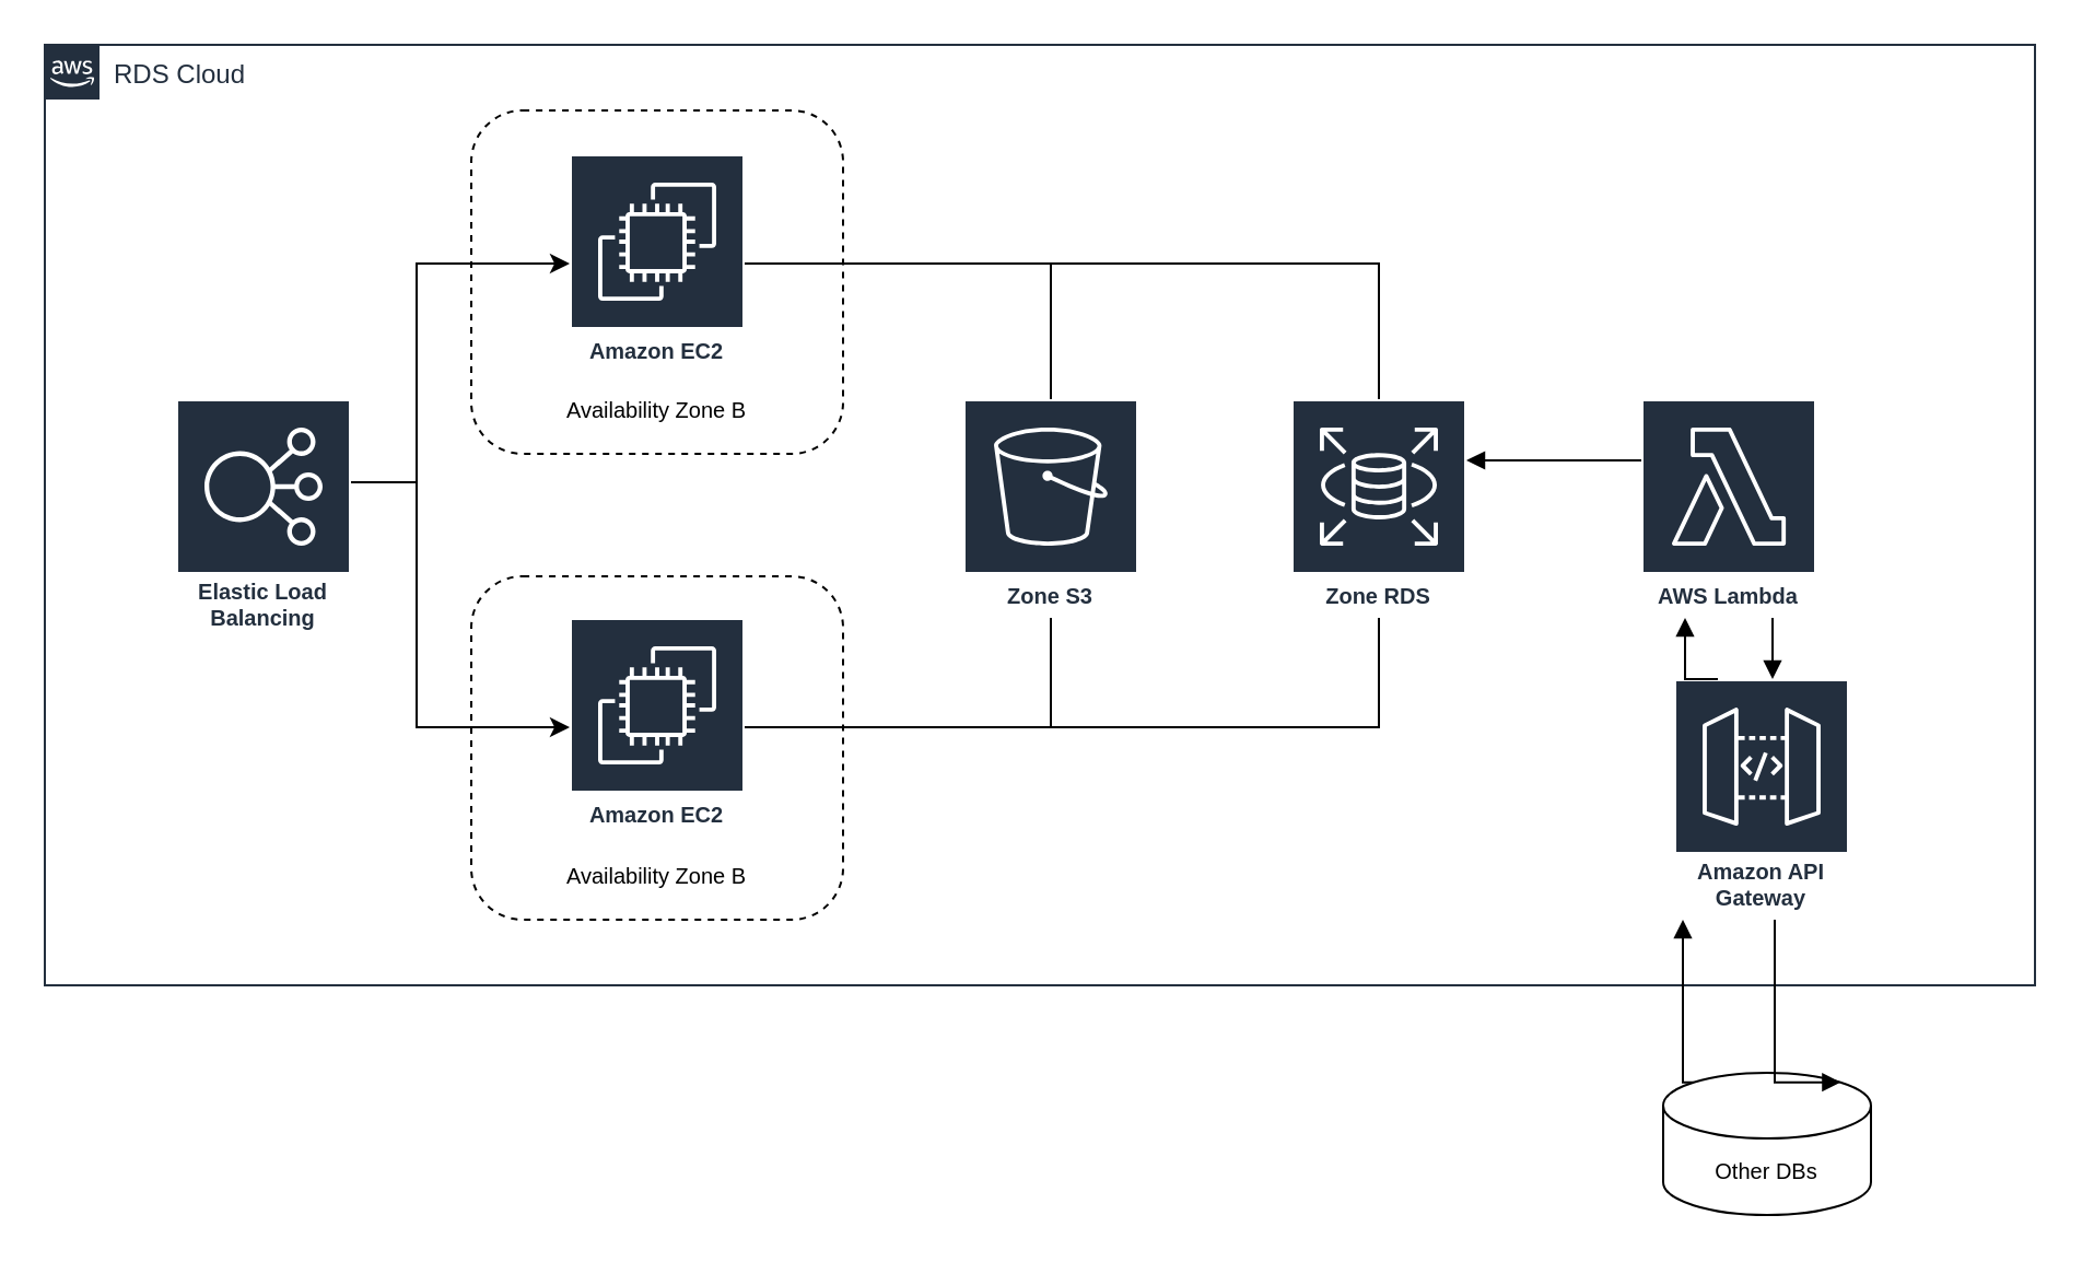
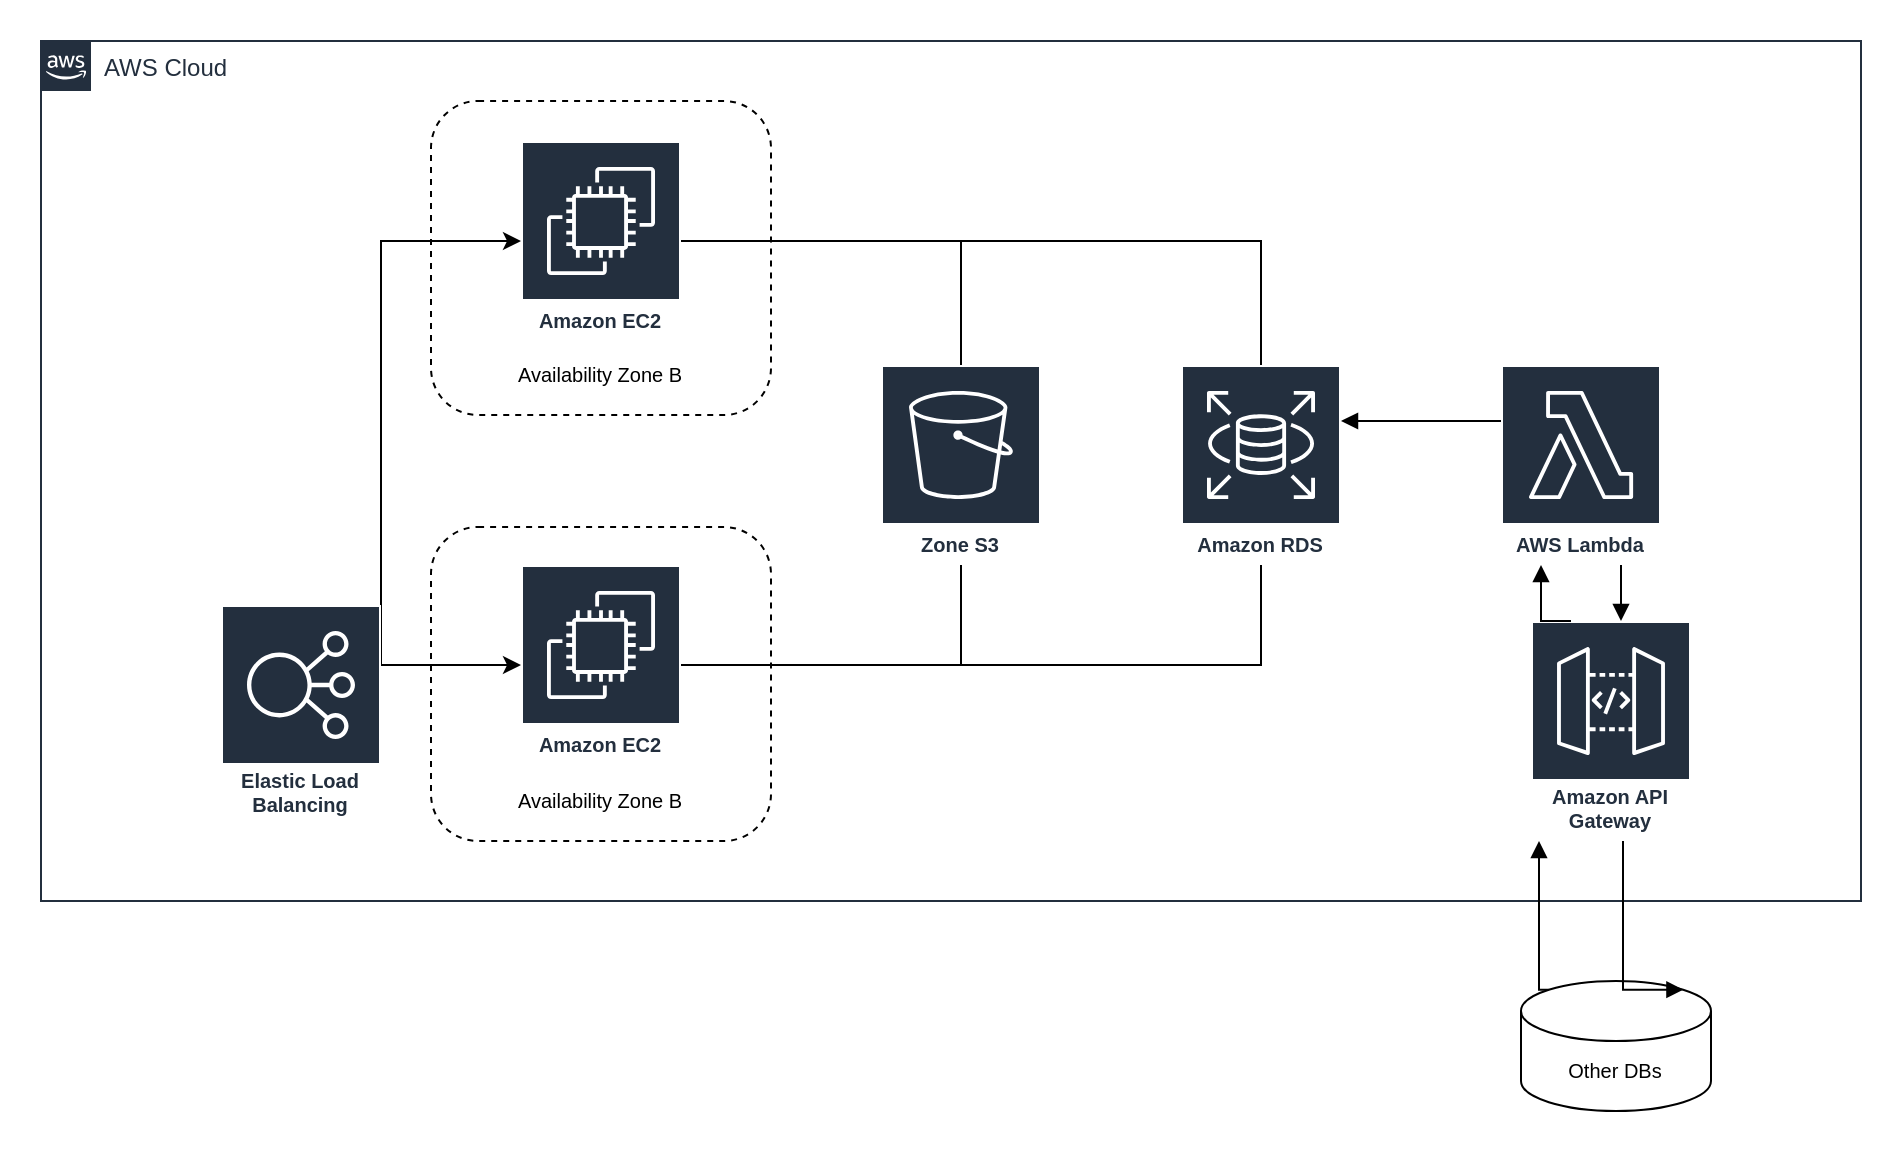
  <mxCell id="0" />
  <mxCell id="1" parent="0" />
- <mxCell id="2" value="RDS Cloud" style="points=[[0,0],[0.25,0],[0.5,0],[0.75,0],[1,0],[1,0.25],[1,0.5],[1,0.75],[1,1],[0.75,1],[0.5,1],[0.25,1],[0,1],[0,0.75],[0,0.5],[0,0.25]];outlineConnect=0;gradientColor=none;html=1;whiteSpace=wrap;fontSize=12;fontStyle=0;shape=mxgraph.aws4.group;grIcon=mxgraph.aws4.group_aws_cloud_alt;strokeColor=#232F3E;fillColor=none;verticalAlign=top;align=left;spacingLeft=30;fontColor=#232F3E;dashed=0;labelBackgroundColor=#ffffff;" parent="1" vertex="1"><mxGeometry x="20" y="20" width="910" height="430" as="geometry" /></mxCell>
+ <mxCell id="2" value="AWS Cloud" style="points=[[0,0],[0.25,0],[0.5,0],[0.75,0],[1,0],[1,0.25],[1,0.5],[1,0.75],[1,1],[0.75,1],[0.5,1],[0.25,1],[0,1],[0,0.75],[0,0.5],[0,0.25]];outlineConnect=0;gradientColor=none;html=1;whiteSpace=wrap;fontSize=12;fontStyle=0;shape=mxgraph.aws4.group;grIcon=mxgraph.aws4.group_aws_cloud_alt;strokeColor=#232F3E;fillColor=none;verticalAlign=top;align=left;spacingLeft=30;fontColor=#232F3E;dashed=0;labelBackgroundColor=#ffffff;" parent="1" vertex="1"><mxGeometry x="20" y="20" width="910" height="430" as="geometry" /></mxCell>
  <mxCell id="3" value="" style="rounded=1;whiteSpace=wrap;html=1;fillColor=none;dashed=1;" vertex="1" parent="1"><mxGeometry x="215" y="50" width="170" height="157" as="geometry" /></mxCell>
  <mxCell id="4" value="" style="rounded=1;whiteSpace=wrap;html=1;fillColor=none;dashed=1;" vertex="1" parent="1"><mxGeometry x="215" y="263" width="170" height="157" as="geometry" /></mxCell>
  <mxCell id="5" value="Amazon EC2" style="outlineConnect=0;fontColor=#232F3E;gradientColor=none;strokeColor=#ffffff;fillColor=#232F3E;dashed=0;verticalLabelPosition=middle;verticalAlign=bottom;align=center;html=1;whiteSpace=wrap;fontSize=10;fontStyle=1;spacing=3;shape=mxgraph.aws4.productIcon;prIcon=mxgraph.aws4.ec2;" vertex="1" parent="1"><mxGeometry x="260" y="282" width="80" height="100" as="geometry" /></mxCell>
  <mxCell id="6" value="Amazon EC2" style="outlineConnect=0;fontColor=#232F3E;gradientColor=none;strokeColor=#ffffff;fillColor=#232F3E;dashed=0;verticalLabelPosition=middle;verticalAlign=bottom;align=center;html=1;whiteSpace=wrap;fontSize=10;fontStyle=1;spacing=3;shape=mxgraph.aws4.productIcon;prIcon=mxgraph.aws4.ec2;" vertex="1" parent="1"><mxGeometry x="260" y="70" width="80" height="100" as="geometry" /></mxCell>
  <mxCell id="7" style="edgeStyle=orthogonalEdgeStyle;rounded=0;orthogonalLoop=1;jettySize=auto;html=1;fontSize=10;" edge="1" parent="1" source="8" target="5"><mxGeometry relative="1" as="geometry"><Array as="points"><mxPoint x="190" y="220" /><mxPoint x="190" y="332" /></Array></mxGeometry></mxCell>
- <mxCell id="8" value="Elastic Load Balancing" style="outlineConnect=0;fontColor=#232F3E;gradientColor=none;strokeColor=#ffffff;fillColor=#232F3E;dashed=0;verticalLabelPosition=middle;verticalAlign=bottom;align=center;html=1;whiteSpace=wrap;fontSize=10;fontStyle=1;spacing=3;shape=mxgraph.aws4.productIcon;prIcon=mxgraph.aws4.elastic_load_balancing;" vertex="1" parent="1"><mxGeometry x="80" y="182" width="80" height="110" as="geometry" /></mxCell>
+ <mxCell id="8" value="Elastic Load Balancing" style="outlineConnect=0;fontColor=#232F3E;gradientColor=none;strokeColor=#ffffff;fillColor=#232F3E;dashed=0;verticalLabelPosition=middle;verticalAlign=bottom;align=center;html=1;whiteSpace=wrap;fontSize=10;fontStyle=1;spacing=3;shape=mxgraph.aws4.productIcon;prIcon=mxgraph.aws4.elastic_load_balancing;" vertex="1" parent="1"><mxGeometry x="110" y="302" width="80" height="110" as="geometry" /></mxCell>
  <mxCell id="9" style="edgeStyle=orthogonalEdgeStyle;rounded=0;orthogonalLoop=1;jettySize=auto;html=1;fontSize=10;endArrow=none;endFill=0;" edge="1" parent="1" source="10" target="6"><mxGeometry relative="1" as="geometry"><Array as="points"><mxPoint x="480" y="120" /></Array></mxGeometry></mxCell>
  <mxCell id="10" value="Zone S3" style="outlineConnect=0;fontColor=#232F3E;gradientColor=none;strokeColor=#ffffff;fillColor=#232F3E;dashed=0;verticalLabelPosition=middle;verticalAlign=bottom;align=center;html=1;whiteSpace=wrap;fontSize=10;fontStyle=1;spacing=3;shape=mxgraph.aws4.productIcon;prIcon=mxgraph.aws4.s3;" vertex="1" parent="1"><mxGeometry x="440" y="182" width="80" height="100" as="geometry" /></mxCell>
  <mxCell id="11" value="Availability Zone B" style="text;html=1;strokeColor=none;fillColor=none;align=center;verticalAlign=middle;whiteSpace=wrap;rounded=0;dashed=1;fontSize=10;" vertex="1" parent="1"><mxGeometry x="255" y="390" width="90" height="20" as="geometry" /></mxCell>
  <mxCell id="12" value="Availability Zone B" style="text;html=1;strokeColor=none;fillColor=none;align=center;verticalAlign=middle;whiteSpace=wrap;rounded=0;dashed=1;fontSize=10;" vertex="1" parent="1"><mxGeometry x="255" y="177" width="90" height="20" as="geometry" /></mxCell>
  <mxCell id="13" style="edgeStyle=orthogonalEdgeStyle;rounded=0;orthogonalLoop=1;jettySize=auto;html=1;fontSize=10;" edge="1" parent="1" source="8" target="6"><mxGeometry relative="1" as="geometry"><mxPoint x="170" y="247" as="sourcePoint" /><mxPoint x="270" y="342" as="targetPoint" /><Array as="points"><mxPoint x="190" y="220" /><mxPoint x="190" y="120" /></Array></mxGeometry></mxCell>
- <mxCell id="14" value="Zone RDS" style="outlineConnect=0;fontColor=#232F3E;gradientColor=none;strokeColor=#ffffff;fillColor=#232F3E;dashed=0;verticalLabelPosition=middle;verticalAlign=bottom;align=center;html=1;whiteSpace=wrap;fontSize=10;fontStyle=1;spacing=3;shape=mxgraph.aws4.productIcon;prIcon=mxgraph.aws4.rds;" vertex="1" parent="1"><mxGeometry x="590" y="182" width="80" height="100" as="geometry" /></mxCell>
+ <mxCell id="14" value="Amazon RDS" style="outlineConnect=0;fontColor=#232F3E;gradientColor=none;strokeColor=#ffffff;fillColor=#232F3E;dashed=0;verticalLabelPosition=middle;verticalAlign=bottom;align=center;html=1;whiteSpace=wrap;fontSize=10;fontStyle=1;spacing=3;shape=mxgraph.aws4.productIcon;prIcon=mxgraph.aws4.rds;" vertex="1" parent="1"><mxGeometry x="590" y="182" width="80" height="100" as="geometry" /></mxCell>
  <mxCell id="15" style="edgeStyle=orthogonalEdgeStyle;rounded=0;orthogonalLoop=1;jettySize=auto;html=1;fontSize=10;endArrow=none;endFill=0;" edge="1" parent="1" source="10" target="5"><mxGeometry relative="1" as="geometry"><mxPoint x="490" y="192" as="sourcePoint" /><mxPoint x="350" y="130" as="targetPoint" /><Array as="points"><mxPoint x="480" y="332" /></Array></mxGeometry></mxCell>
  <mxCell id="16" style="edgeStyle=orthogonalEdgeStyle;rounded=0;orthogonalLoop=1;jettySize=auto;html=1;fontSize=10;endArrow=none;endFill=0;" edge="1" parent="1" source="14" target="5"><mxGeometry relative="1" as="geometry"><mxPoint x="490" y="292" as="sourcePoint" /><mxPoint x="350" y="342" as="targetPoint" /><Array as="points"><mxPoint x="630" y="332" /></Array></mxGeometry></mxCell>
  <mxCell id="17" style="edgeStyle=orthogonalEdgeStyle;rounded=0;orthogonalLoop=1;jettySize=auto;html=1;fontSize=10;endArrow=none;endFill=0;" edge="1" parent="1" source="14" target="6"><mxGeometry relative="1" as="geometry"><mxPoint x="490" y="192" as="sourcePoint" /><mxPoint x="350" y="130" as="targetPoint" /><Array as="points"><mxPoint x="630" y="120" /></Array></mxGeometry></mxCell>
  <mxCell id="18" value="Amazon API Gateway" style="outlineConnect=0;fontColor=#232F3E;gradientColor=none;strokeColor=#ffffff;fillColor=#232F3E;dashed=0;verticalLabelPosition=middle;verticalAlign=bottom;align=center;html=1;whiteSpace=wrap;fontSize=10;fontStyle=1;spacing=3;shape=mxgraph.aws4.productIcon;prIcon=mxgraph.aws4.api_gateway;" vertex="1" parent="1"><mxGeometry x="765" y="310" width="80" height="110" as="geometry" /></mxCell>
  <mxCell id="19" value="AWS Lambda" style="outlineConnect=0;fontColor=#232F3E;gradientColor=none;strokeColor=#ffffff;fillColor=#232F3E;dashed=0;verticalLabelPosition=middle;verticalAlign=bottom;align=center;html=1;whiteSpace=wrap;fontSize=10;fontStyle=1;spacing=3;shape=mxgraph.aws4.productIcon;prIcon=mxgraph.aws4.lambda;" vertex="1" parent="1"><mxGeometry x="750" y="182" width="80" height="100" as="geometry" /></mxCell>
  <mxCell id="20" style="edgeStyle=orthogonalEdgeStyle;rounded=0;orthogonalLoop=1;jettySize=auto;html=1;exitX=0.145;exitY=0;exitDx=0;exitDy=4.35;exitPerimeter=0;fontSize=10;startArrow=none;startFill=0;endArrow=block;endFill=1;" edge="1" parent="1" source="22" target="18"><mxGeometry relative="1" as="geometry"><Array as="points"><mxPoint x="769" y="440" /><mxPoint x="769" y="440" /></Array></mxGeometry></mxCell>
  <mxCell id="21" style="edgeStyle=orthogonalEdgeStyle;rounded=0;orthogonalLoop=1;jettySize=auto;html=1;exitX=0.855;exitY=0;exitDx=0;exitDy=4.35;exitPerimeter=0;fontSize=10;startArrow=block;startFill=1;endArrow=none;endFill=0;" edge="1" parent="1" source="22" target="18"><mxGeometry relative="1" as="geometry"><Array as="points"><mxPoint x="811" y="440" /><mxPoint x="811" y="440" /></Array></mxGeometry></mxCell>
  <mxCell id="22" value="Other DBs" style="shape=cylinder3;whiteSpace=wrap;html=1;boundedLbl=1;backgroundOutline=1;size=15;fontSize=10;fillColor=none;" vertex="1" parent="1"><mxGeometry x="760" y="490" width="95" height="65" as="geometry" /></mxCell>
  <mxCell id="23" value="" style="edgeStyle=orthogonalEdgeStyle;rounded=0;orthogonalLoop=1;jettySize=auto;html=1;fontSize=10;endArrow=block;endFill=1;" edge="1" parent="1" target="14"><mxGeometry relative="1" as="geometry"><mxPoint x="750" y="210" as="sourcePoint" /><mxPoint x="680" y="242" as="targetPoint" /><Array as="points"><mxPoint x="710" y="210" /><mxPoint x="710" y="210" /></Array></mxGeometry></mxCell>
  <mxCell id="24" value="" style="edgeStyle=orthogonalEdgeStyle;rounded=0;orthogonalLoop=1;jettySize=auto;html=1;fontSize=10;endArrow=none;endFill=0;startArrow=block;startFill=1;entryX=0.25;entryY=0;entryDx=0;entryDy=0;entryPerimeter=0;" edge="1" parent="1" source="19" target="18"><mxGeometry relative="1" as="geometry"><mxPoint x="760" y="250" as="sourcePoint" /><mxPoint x="680" y="250" as="targetPoint" /><Array as="points"><mxPoint x="770" y="290" /><mxPoint x="770" y="290" /></Array></mxGeometry></mxCell>
  <mxCell id="25" value="" style="edgeStyle=orthogonalEdgeStyle;rounded=0;orthogonalLoop=1;jettySize=auto;html=1;fontSize=10;endArrow=none;endFill=0;startArrow=block;startFill=1;" edge="1" parent="1" source="18" target="19"><mxGeometry relative="1" as="geometry"><mxPoint x="780" y="292" as="sourcePoint" /><mxPoint x="780" y="320" as="targetPoint" /><Array as="points"><mxPoint x="810" y="290" /><mxPoint x="810" y="290" /></Array></mxGeometry></mxCell>
